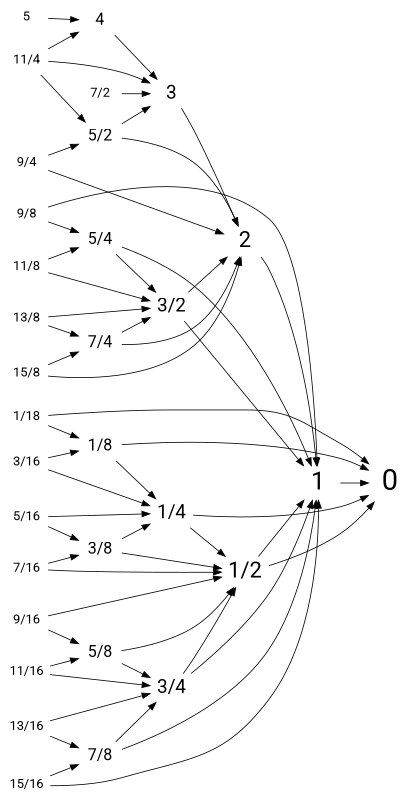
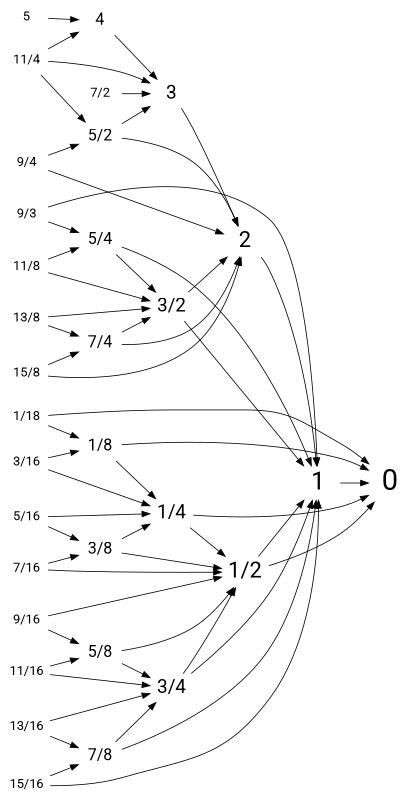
  digraph {
    fontname=Roboto
    rankdir=LR
    node [color=red3 fontname=Roboto fontsize=16 shape=plaintext]
    edge [fontname=Roboto]
    n1 [fontsize=36 label=0]
    n2 [color=blue3 fontsize=32 label=1]
    n3 [fontsize=28 label=2]
    n4 [color=green3 fontsize=28 label="1/2"]
    n5 [color=blue3 fontsize=24 label=3]
    n6 [color=blue3 fontsize=24 label="1/4"]
    n7 [fontsize=24 label="3/4"]
    n8 [color=green3 fontsize=24 label="3/2"]
    n9 [fontsize=20 label=4]
    n10 [color=green3 fontsize=20 label="1/8"]
    n11 [fontsize=20 label="3/8"]
    n12 [color=blue3 fontsize=20 label="5/8"]
    n13 [color=green3 fontsize=20 label="7/8"]
    n14 [fontsize=20 label="5/4"]
    n15 [color=blue3 fontsize=20 label="7/4"]
    n16 [color=green3 fontsize=20 label="5/2"]
    n17 [color=blue3 label=5]
    n18 [color=blue3 label="1/18"]
    n19 [label="3/16"]
    n20 [color=green3 label="5/16"]
    n21 [color=blue3 label="7/16"]
    n22 [label="9/16"]
    n23 [color=green3 label="11/16"]
    n24 [color=blue3 label="13/16"]
    n25 [label="15/16"]
-   n26 [color=green3 label="9/8"]
+   n26 [color=green3 label="9/3"]
    n27 [color=blue3 label="11/8"]
    n28 [label="13/8"]
    n29 [color=green3 label="15/8"]
    n30 [color=blue3 label="9/4"]
    n31 [label="11/4"]
    n32 [color=green3 label="7/2"]
    n2 -> n1
    n3 -> n2
    n4 -> n1
    n4 -> n2
    n5 -> n3
    n6 -> n1
    n6 -> n4
    n7 -> n2
    n7 -> n4
    n8 -> n2
    n8 -> n3
    n9 -> n5
    n10 -> n1
    n10 -> n6
    n11 -> n4
    n11 -> n6
    n12 -> n4
    n12 -> n7
    n13 -> n2
    n13 -> n7
    n14 -> n2
    n14 -> n8
    n15 -> n3
    n15 -> n8
    n16 -> n3
    n16 -> n5
    n17 -> n9
    n18 -> n1
    n18 -> n10
    n19 -> n6
    n19 -> n10
    n20 -> n6
    n20 -> n11
    n21 -> n4
    n21 -> n11
    n22 -> n4
    n22 -> n12
    n23 -> n7
    n23 -> n12
    n24 -> n7
    n24 -> n13
    n25 -> n2
    n25 -> n13
    n26 -> n2
    n26 -> n14
    n27 -> n8
    n27 -> n14
    n28 -> n8
    n28 -> n15
    n29 -> n3
    n29 -> n15
    n30 -> n3
    n30 -> n16
    n31 -> n5
    n31 -> n9
    n31 -> n16
    n32 -> n5
  }
